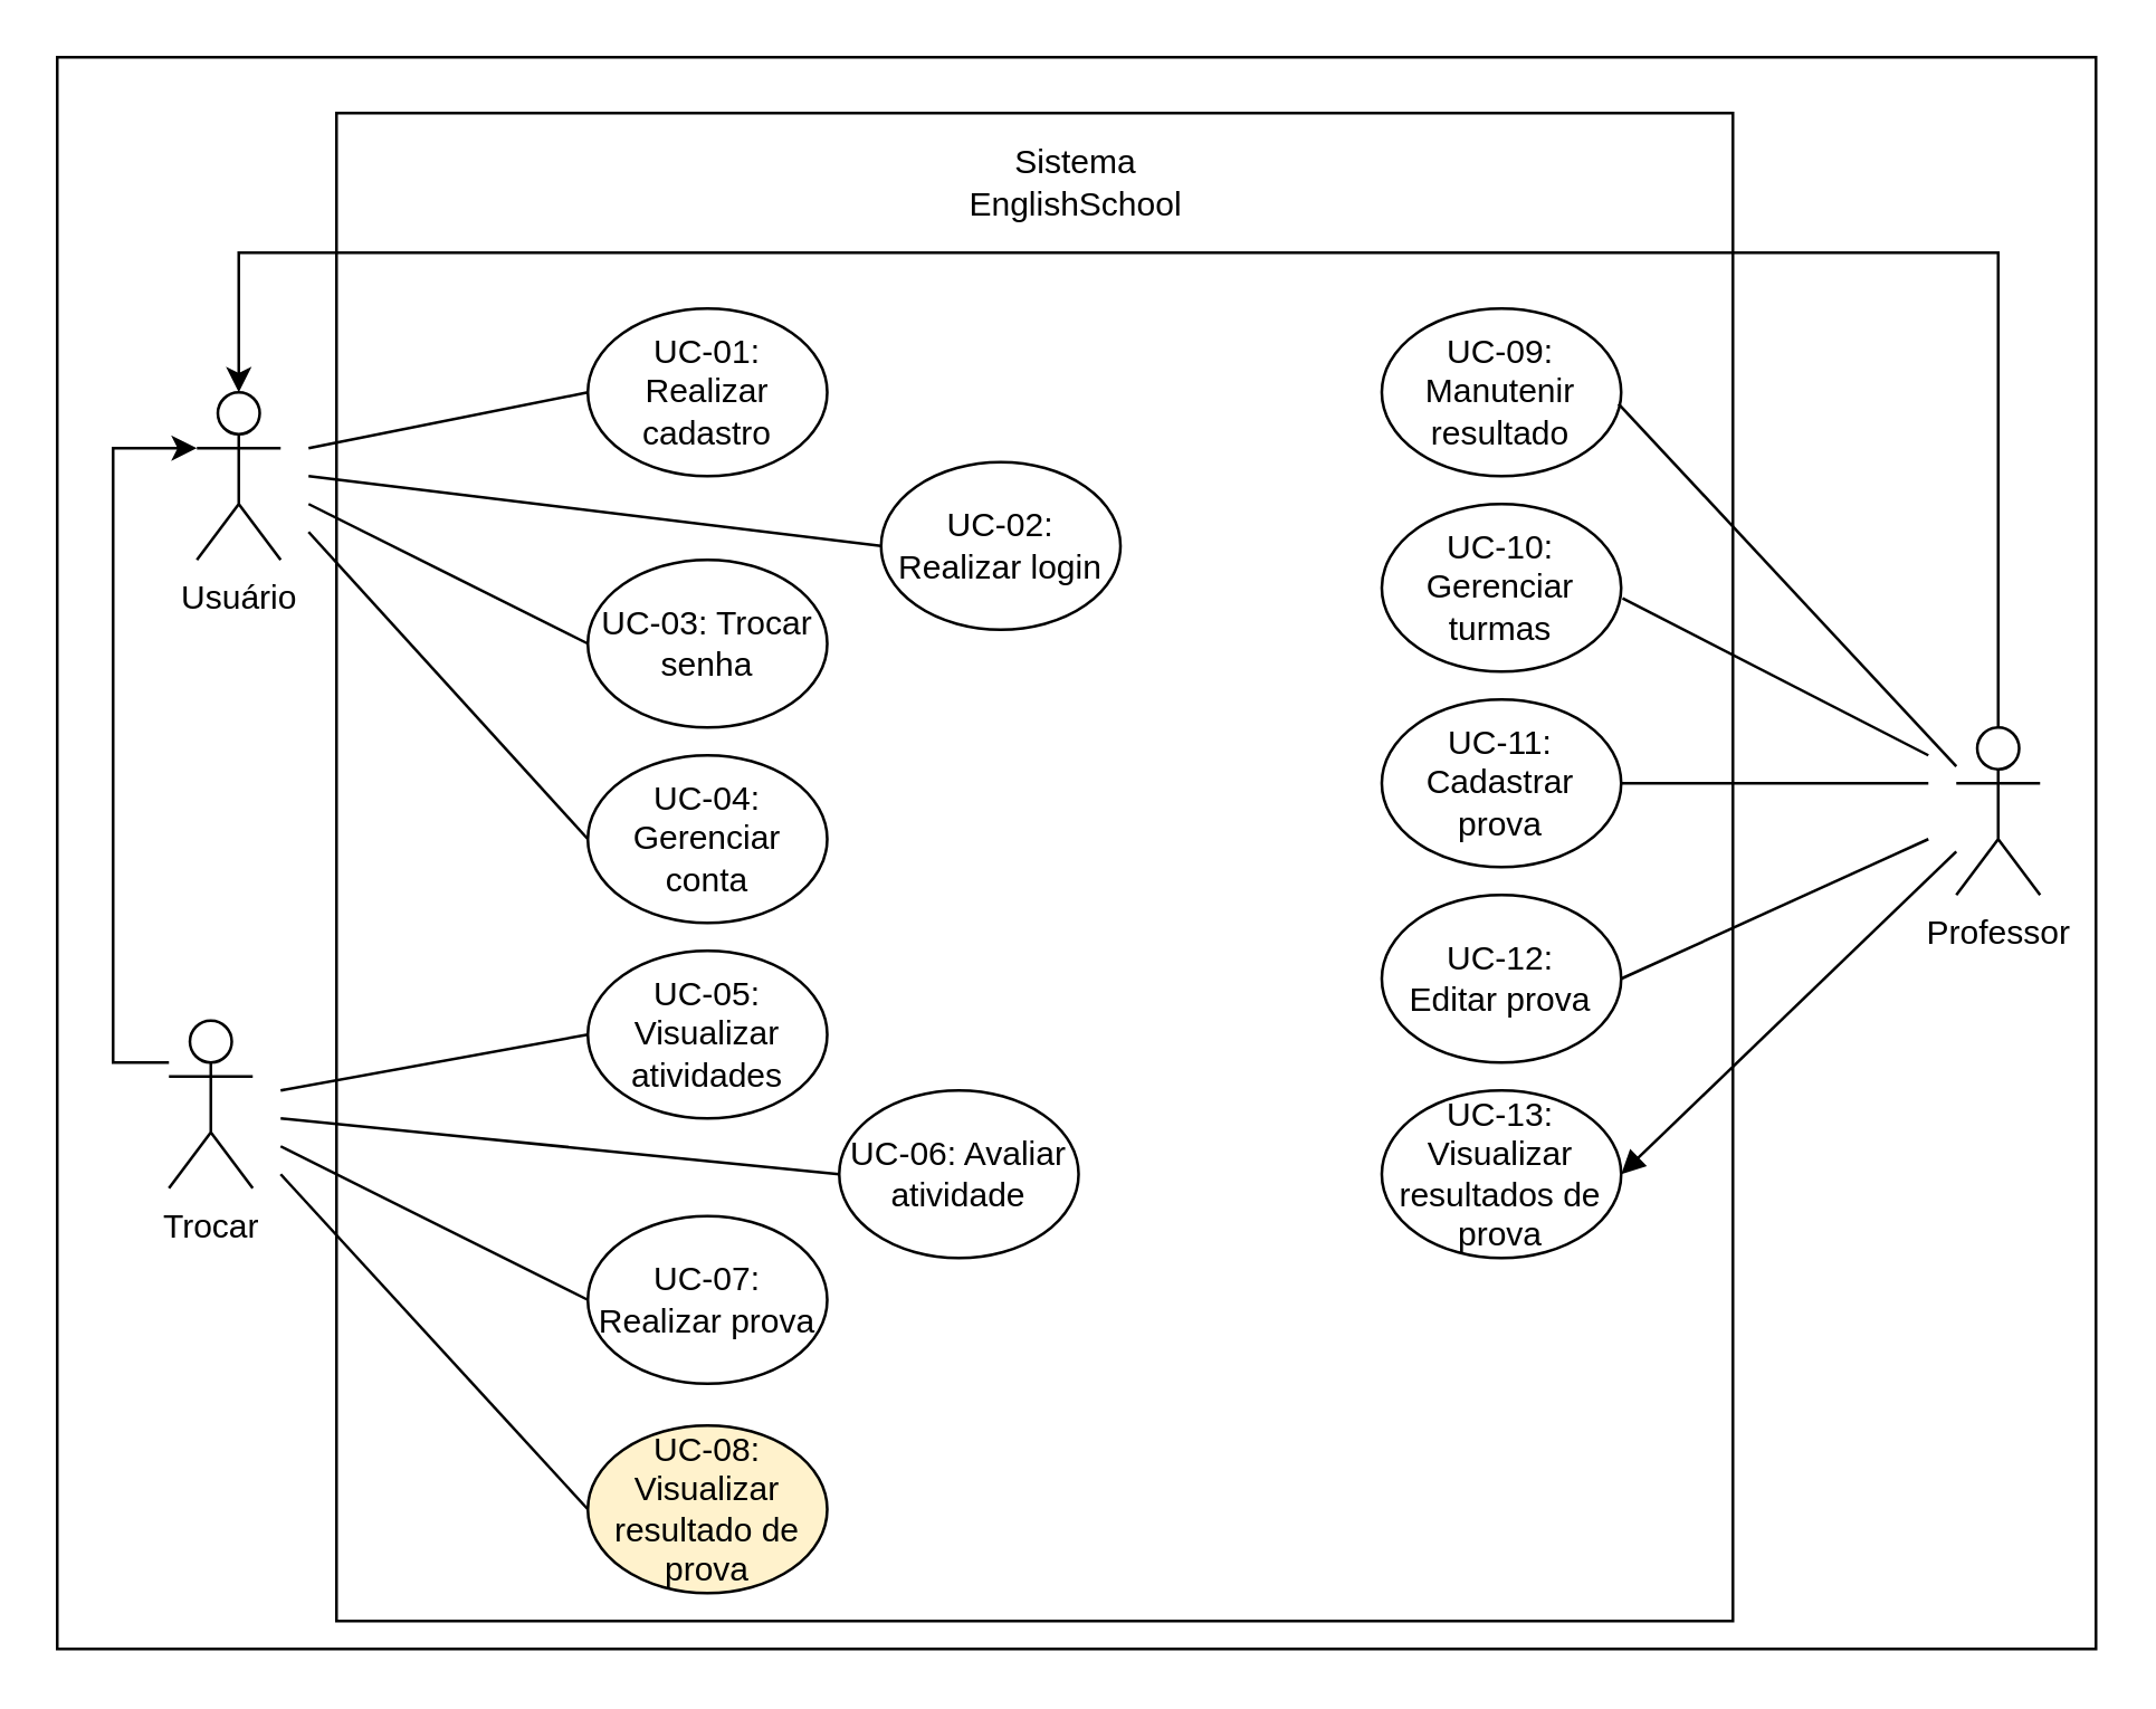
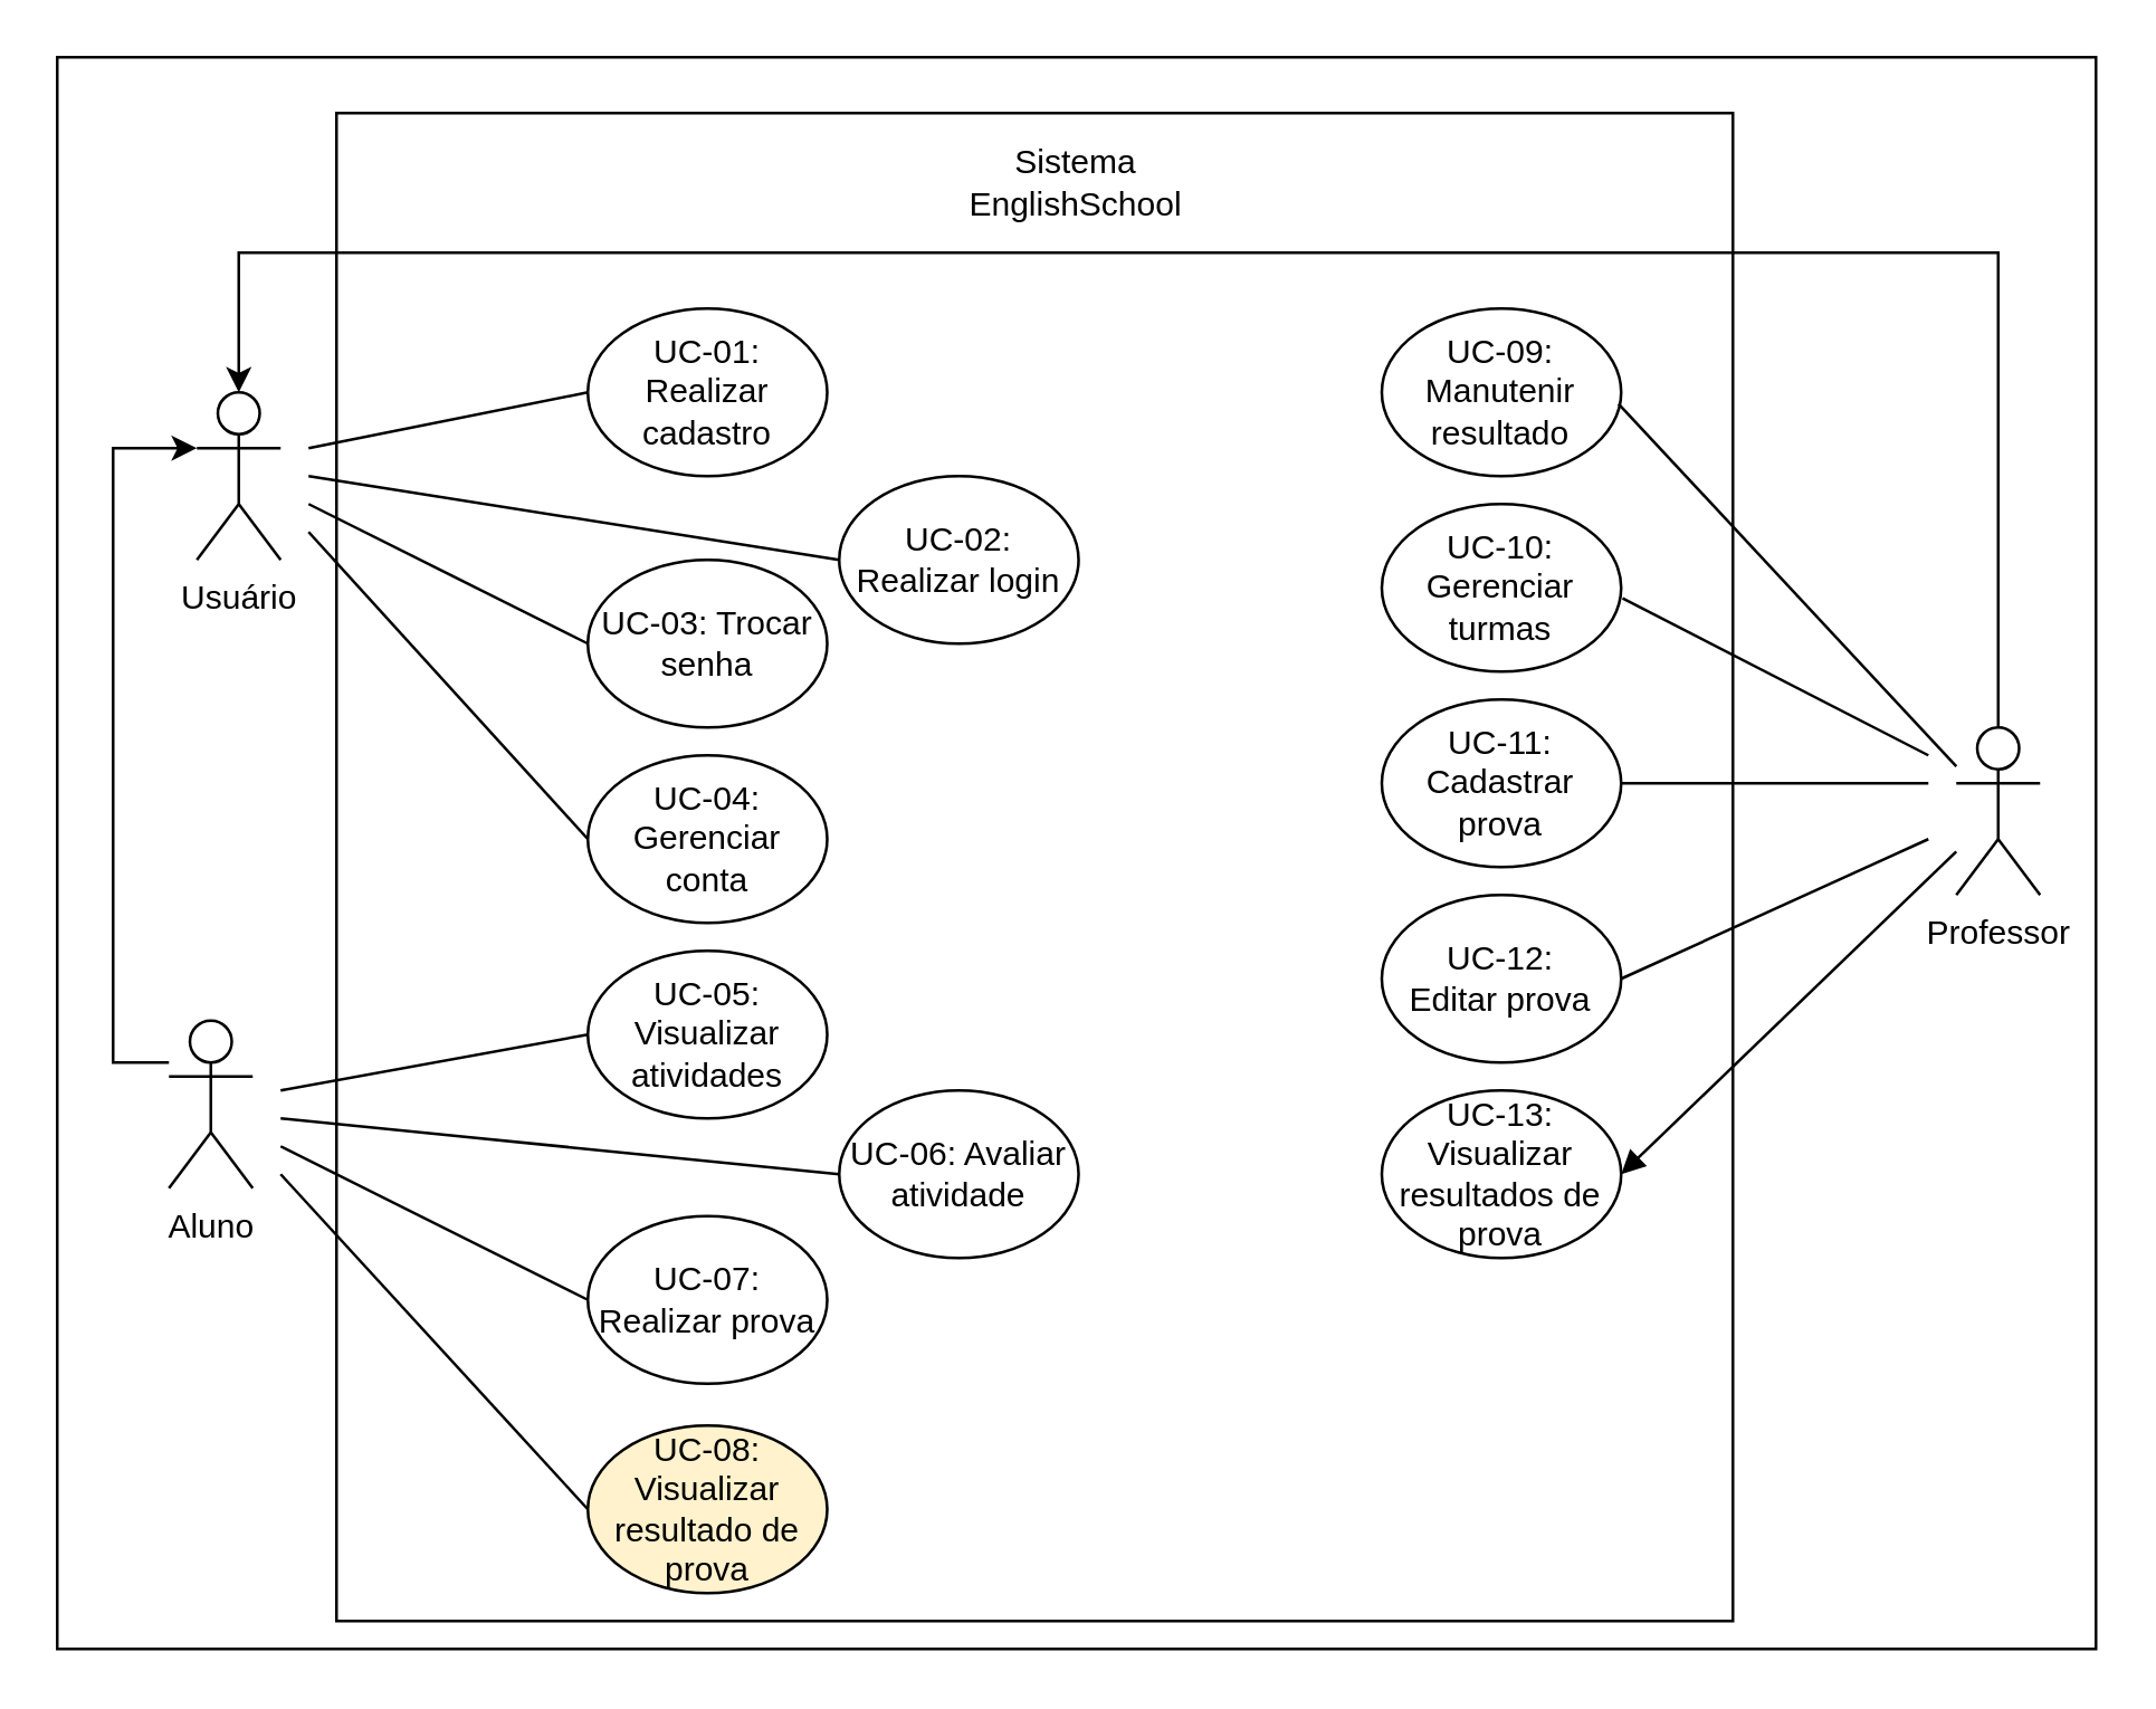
  <mxCell id="0" />
  <mxCell id="1" parent="0" />
  <mxCell id="2" value="" style="rounded=0;whiteSpace=wrap;html=1;" vertex="1" parent="1"><mxGeometry x="20" y="20" width="730" height="570" as="geometry" /></mxCell>
  <mxCell id="3" value="" style="rounded=0;whiteSpace=wrap;html=1;" vertex="1" parent="1"><mxGeometry x="120" y="40" width="500" height="540" as="geometry" /></mxCell>
  <mxCell id="4" value="Usuário" style="shape=umlActor;verticalLabelPosition=bottom;verticalAlign=top;html=1;outlineConnect=0;" vertex="1" parent="1"><mxGeometry x="70" y="140" width="30" height="60" as="geometry" /></mxCell>
  <mxCell id="5" style="edgeStyle=orthogonalEdgeStyle;rounded=0;orthogonalLoop=1;jettySize=auto;html=1;" edge="1" parent="1" source="6" target="4"><mxGeometry relative="1" as="geometry"><Array as="points"><mxPoint x="40" y="380" /><mxPoint x="40" y="160" /></Array></mxGeometry></mxCell>
- <mxCell id="6" value="Trocar" style="shape=umlActor;verticalLabelPosition=bottom;verticalAlign=top;html=1;outlineConnect=0;" vertex="1" parent="1"><mxGeometry x="60" y="365" width="30" height="60" as="geometry" /></mxCell>
+ <mxCell id="6" value="Aluno" style="shape=umlActor;verticalLabelPosition=bottom;verticalAlign=top;html=1;outlineConnect=0;" vertex="1" parent="1"><mxGeometry x="60" y="365" width="30" height="60" as="geometry" /></mxCell>
  <mxCell id="7" value="UC-01: Realizar cadastro" style="ellipse;whiteSpace=wrap;html=1;" vertex="1" parent="1"><mxGeometry x="210" y="110" width="85.71" height="60" as="geometry" /></mxCell>
- <mxCell id="8" value="UC-02: Realizar login" style="ellipse;whiteSpace=wrap;html=1;" vertex="1" parent="1"><mxGeometry x="315" y="165" width="85.71" height="60" as="geometry" /></mxCell>
+ <mxCell id="8" value="UC-02: Realizar login" style="ellipse;whiteSpace=wrap;html=1;" vertex="1" parent="1"><mxGeometry x="300" y="170" width="85.71" height="60" as="geometry" /></mxCell>
  <mxCell id="9" value="" style="endArrow=none;html=1;rounded=0;entryX=0;entryY=0.5;entryDx=0;entryDy=0;" edge="1" parent="1" target="8"><mxGeometry width="50" height="50" relative="1" as="geometry"><mxPoint x="110" y="170" as="sourcePoint" /><mxPoint x="280" y="260" as="targetPoint" /></mxGeometry></mxCell>
  <mxCell id="10" value="" style="endArrow=none;html=1;rounded=0;entryX=0;entryY=0.5;entryDx=0;entryDy=0;" edge="1" parent="1" target="7"><mxGeometry width="50" height="50" relative="1" as="geometry"><mxPoint x="110" y="160" as="sourcePoint" /><mxPoint x="220" y="170" as="targetPoint" /></mxGeometry></mxCell>
  <mxCell id="11" value="UC-03: Trocar senha" style="ellipse;whiteSpace=wrap;html=1;" vertex="1" parent="1"><mxGeometry x="210" y="200" width="85.71" height="60" as="geometry" /></mxCell>
  <mxCell id="12" value="" style="endArrow=none;html=1;rounded=0;entryX=0;entryY=0.5;entryDx=0;entryDy=0;" edge="1" parent="1" target="11"><mxGeometry width="50" height="50" relative="1" as="geometry"><mxPoint x="110" y="180" as="sourcePoint" /><mxPoint x="270" y="220" as="targetPoint" /></mxGeometry></mxCell>
  <mxCell id="13" value="UC-05: Visualizar atividades" style="ellipse;whiteSpace=wrap;html=1;" vertex="1" parent="1"><mxGeometry x="210" y="340" width="85.71" height="60" as="geometry" /></mxCell>
  <mxCell id="14" value="UC-06: Avaliar atividade" style="ellipse;whiteSpace=wrap;html=1;" vertex="1" parent="1"><mxGeometry x="300" y="390" width="85.71" height="60" as="geometry" /></mxCell>
  <mxCell id="15" value="" style="endArrow=none;html=1;rounded=0;entryX=0;entryY=0.5;entryDx=0;entryDy=0;" edge="1" parent="1" target="13"><mxGeometry width="50" height="50" relative="1" as="geometry"><mxPoint x="100" y="390" as="sourcePoint" /><mxPoint x="190" y="370" as="targetPoint" /></mxGeometry></mxCell>
  <mxCell id="16" value="" style="endArrow=none;html=1;rounded=0;entryX=0;entryY=0.5;entryDx=0;entryDy=0;" edge="1" parent="1" target="14"><mxGeometry width="50" height="50" relative="1" as="geometry"><mxPoint x="100" y="400" as="sourcePoint" /><mxPoint x="184" y="415" as="targetPoint" /></mxGeometry></mxCell>
  <mxCell id="17" value="UC-09: Manutenir resultado" style="ellipse;whiteSpace=wrap;html=1;" vertex="1" parent="1"><mxGeometry x="494.29" y="110" width="85.71" height="60" as="geometry" /></mxCell>
  <mxCell id="18" value="UC-10:&lt;div&gt;Gerenciar turmas&lt;/div&gt;" style="ellipse;whiteSpace=wrap;html=1;" vertex="1" parent="1"><mxGeometry x="494.29" y="180" width="85.71" height="60" as="geometry" /></mxCell>
  <mxCell id="19" value="UC-04: Gerenciar conta" style="ellipse;whiteSpace=wrap;html=1;" vertex="1" parent="1"><mxGeometry x="210" y="270" width="85.71" height="60" as="geometry" /></mxCell>
  <mxCell id="20" value="" style="endArrow=none;html=1;rounded=0;entryX=0;entryY=0.5;entryDx=0;entryDy=0;" edge="1" parent="1" target="19"><mxGeometry width="50" height="50" relative="1" as="geometry"><mxPoint x="110" y="190" as="sourcePoint" /><mxPoint x="280" y="290" as="targetPoint" /></mxGeometry></mxCell>
  <mxCell id="21" value="UC-07: Realizar prova" style="ellipse;whiteSpace=wrap;html=1;" vertex="1" parent="1"><mxGeometry x="210" y="435" width="85.71" height="60" as="geometry" /></mxCell>
  <mxCell id="22" value="" style="endArrow=none;html=1;rounded=0;entryX=0;entryY=0.5;entryDx=0;entryDy=0;" edge="1" parent="1" target="21"><mxGeometry width="50" height="50" relative="1" as="geometry"><mxPoint x="100" y="410" as="sourcePoint" /><mxPoint x="210" y="475" as="targetPoint" /></mxGeometry></mxCell>
  <mxCell id="23" value="UC-11:&lt;div&gt;Cadastrar prova&lt;/div&gt;" style="ellipse;whiteSpace=wrap;html=1;" vertex="1" parent="1"><mxGeometry x="494.29" y="250" width="85.71" height="60" as="geometry" /></mxCell>
  <mxCell id="24" value="UC-12:&lt;div&gt;Editar prova&lt;/div&gt;" style="ellipse;whiteSpace=wrap;html=1;" vertex="1" parent="1"><mxGeometry x="494.29" y="320" width="85.71" height="60" as="geometry" /></mxCell>
  <mxCell id="25" value="UC-13:&lt;div&gt;Visualizar resultados de prova&lt;/div&gt;" style="ellipse;whiteSpace=wrap;html=1;" vertex="1" parent="1"><mxGeometry x="494.29" y="390" width="85.71" height="60" as="geometry" /></mxCell>
  <mxCell id="26" value="Professor" style="shape=umlActor;verticalLabelPosition=bottom;verticalAlign=top;html=1;outlineConnect=0;" vertex="1" parent="1"><mxGeometry x="700" y="260" width="30" height="60" as="geometry" /></mxCell>
  <mxCell id="27" value="" style="endArrow=none;html=1;rounded=0;entryX=1;entryY=0.5;entryDx=0;entryDy=0;" edge="1" parent="1" target="23"><mxGeometry width="50" height="50" relative="1" as="geometry"><mxPoint x="690" y="280" as="sourcePoint" /><mxPoint x="590" y="225" as="targetPoint" /></mxGeometry></mxCell>
  <mxCell id="28" value="" style="endArrow=none;html=1;rounded=0;entryX=1;entryY=0.5;entryDx=0;entryDy=0;" edge="1" parent="1" target="24"><mxGeometry width="50" height="50" relative="1" as="geometry"><mxPoint x="690" y="300" as="sourcePoint" /><mxPoint x="590" y="290" as="targetPoint" /></mxGeometry></mxCell>
  <mxCell id="29" value="" style="endArrow=block;html=1;rounded=0;entryX=1;entryY=0.5;entryDx=0;entryDy=0;" edge="1" parent="1" source="26" target="25"><mxGeometry width="50" height="50" relative="1" as="geometry"><mxPoint x="700" y="330" as="sourcePoint" /><mxPoint x="590" y="360" as="targetPoint" /></mxGeometry></mxCell>
  <mxCell id="30" style="edgeStyle=orthogonalEdgeStyle;rounded=0;orthogonalLoop=1;jettySize=auto;html=1;exitX=0.5;exitY=0;exitDx=0;exitDy=0;exitPerimeter=0;entryX=0.5;entryY=0;entryDx=0;entryDy=0;entryPerimeter=0;" edge="1" parent="1" source="26" target="4"><mxGeometry relative="1" as="geometry"><Array as="points"><mxPoint x="715" y="90" /><mxPoint x="85" y="90" /></Array></mxGeometry></mxCell>
  <mxCell id="31" value="Sistema EnglishSchool" style="text;html=1;align=center;verticalAlign=middle;whiteSpace=wrap;rounded=0;" vertex="1" parent="1"><mxGeometry x="355" y="50" width="60" height="30" as="geometry" /></mxCell>
  <mxCell id="32" value="" style="endArrow=none;html=1;rounded=0;entryX=1.006;entryY=0.562;entryDx=0;entryDy=0;entryPerimeter=0;" edge="1" parent="1" target="18"><mxGeometry width="50" height="50" relative="1" as="geometry"><mxPoint x="690" y="270" as="sourcePoint" /><mxPoint x="590" y="210" as="targetPoint" /></mxGeometry></mxCell>
  <mxCell id="33" value="" style="endArrow=none;html=1;rounded=0;entryX=0.989;entryY=0.569;entryDx=0;entryDy=0;entryPerimeter=0;" edge="1" parent="1" source="26" target="17"><mxGeometry width="50" height="50" relative="1" as="geometry"><mxPoint x="540" y="260" as="sourcePoint" /><mxPoint x="590" y="210" as="targetPoint" /></mxGeometry></mxCell>
  <mxCell id="34" value="UC-08: Visualizar resultado de prova" style="ellipse;whiteSpace=wrap;html=1;fillColor=#fff2cc;" vertex="1" parent="1"><mxGeometry x="210" y="510" width="85.71" height="60" as="geometry" /></mxCell>
  <mxCell id="35" value="" style="endArrow=none;html=1;rounded=0;exitX=0;exitY=0.5;exitDx=0;exitDy=0;" edge="1" parent="1" source="34"><mxGeometry width="50" height="50" relative="1" as="geometry"><mxPoint x="340" y="490" as="sourcePoint" /><mxPoint x="100" y="420" as="targetPoint" /></mxGeometry></mxCell>
